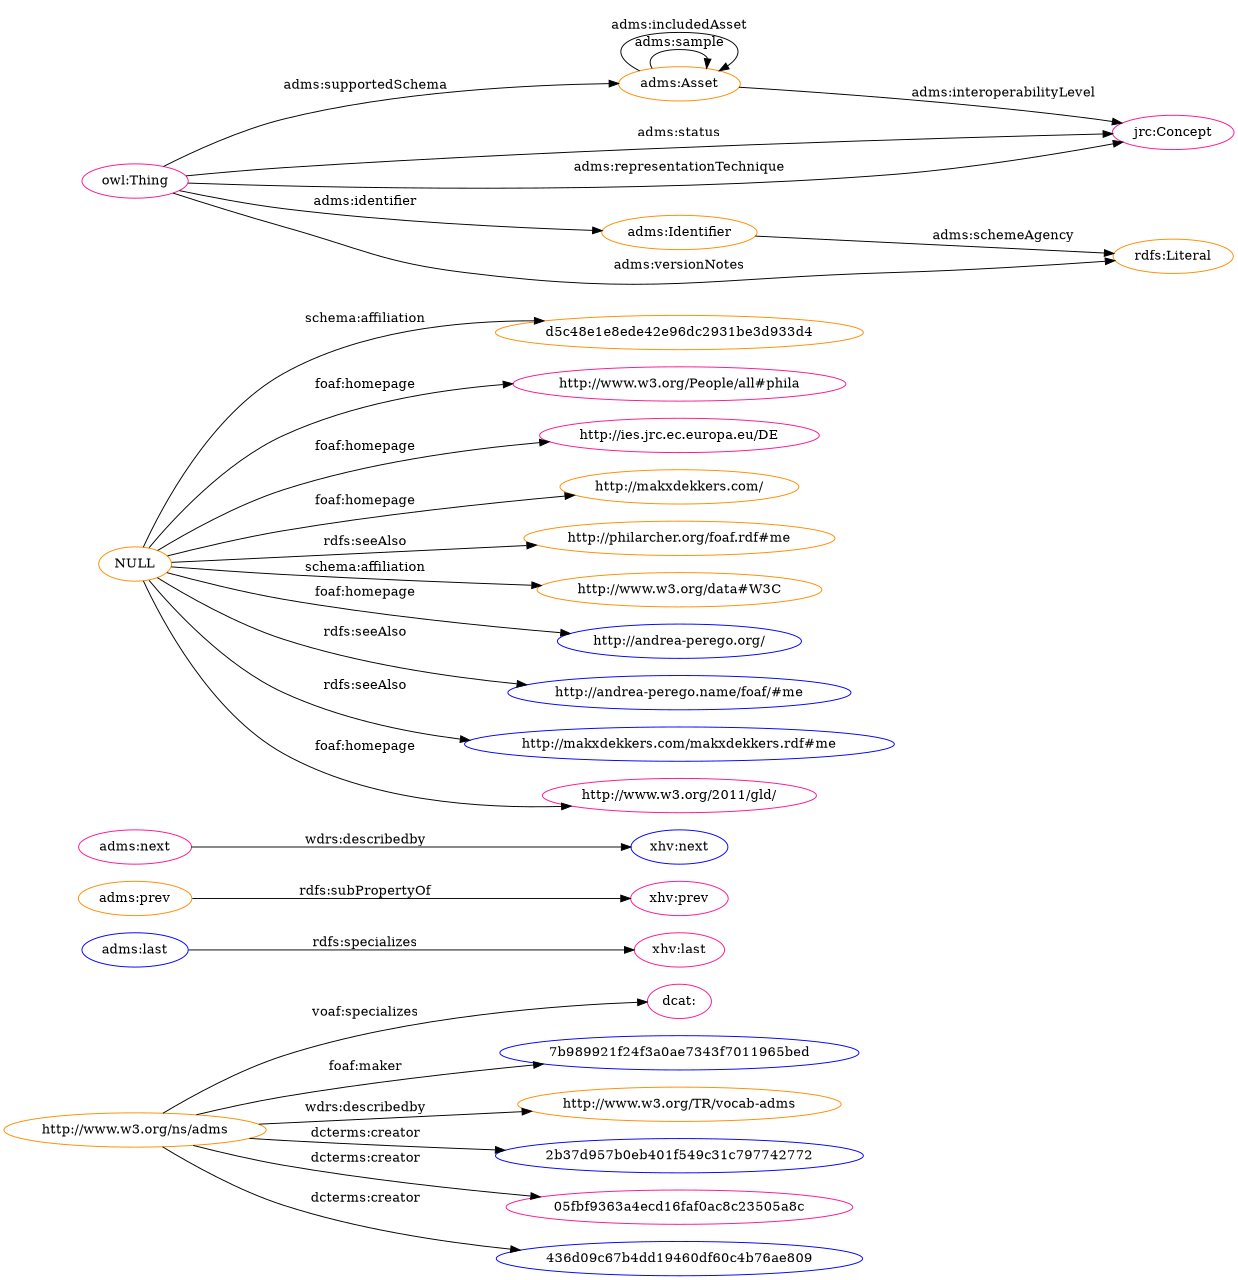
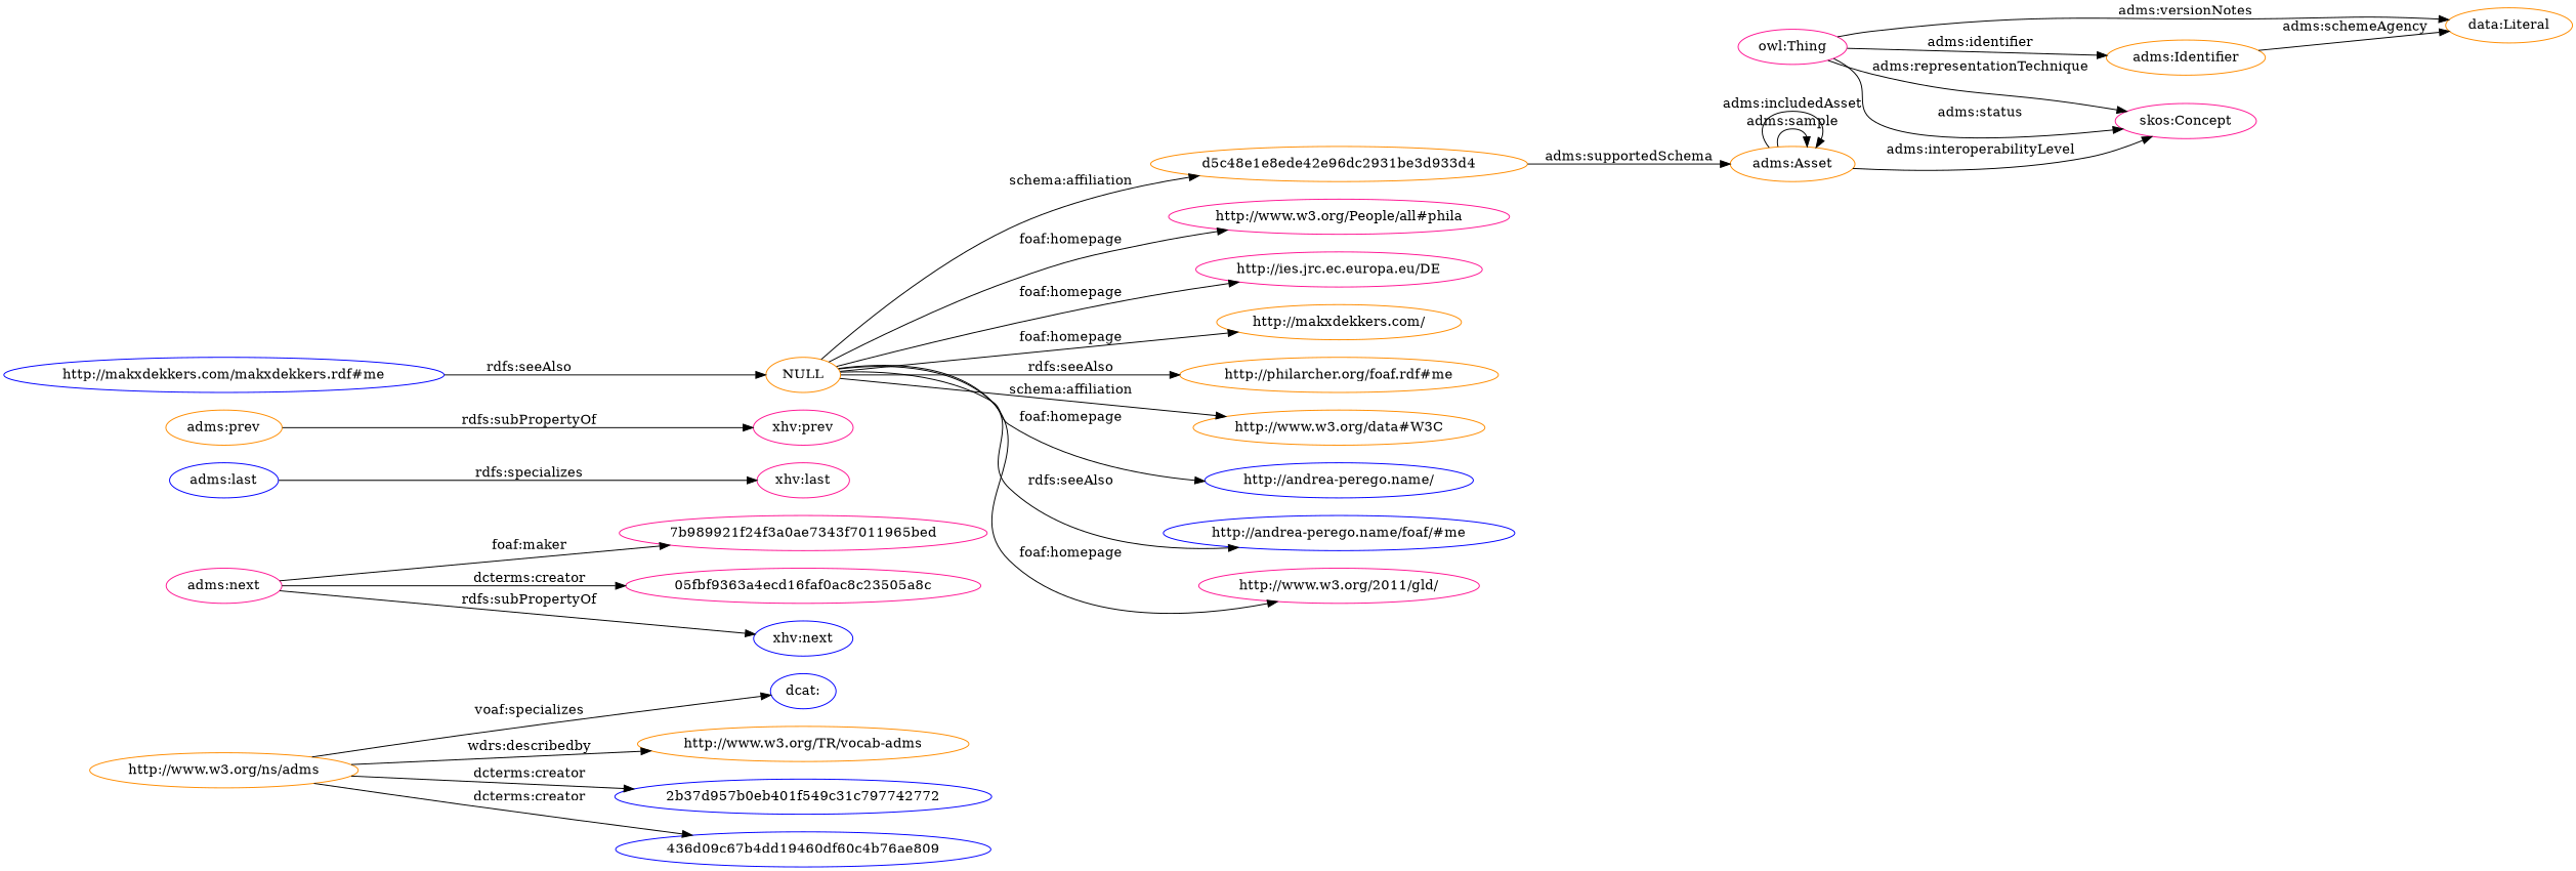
  digraph {
    rankdir=LR
    node [color=deeppink]
-   "dcat:"
+   "dcat:" [color=blue]
    "http://www.w3.org/ns/adms" [color=darkorange]
-   "7b989921f24f3a0ae7343f7011965bed" [color=blue]
+   "7b989921f24f3a0ae7343f7011965bed"
    "http://www.w3.org/TR/vocab-adms" [color=darkorange]
    "2b37d957b0eb401f549c31c797742772" [color=blue]
    "05fbf9363a4ecd16faf0ac8c23505a8c"
    "436d09c67b4dd19460df60c4b76ae809" [color=blue]
    "adms:last" [color=blue]
    "xhv:last"
    "xhv:prev"
    "adms:prev" [color=darkorange]
    "adms:next"
    "xhv:next" [color=blue]
    NULL [color=darkorange]
    d5c48e1e8ede42e96dc2931be3d933d4 [color=darkorange]
    "http://www.w3.org/People/all#phila"
    "http://ies.jrc.ec.europa.eu/DE"
    "http://makxdekkers.com/" [color=darkorange]
    "http://philarcher.org/foaf.rdf#me" [color=darkorange]
    "http://www.w3.org/data#W3C" [color=darkorange]
-   "http://andrea-perego.name/" [color=blue label="http://andrea-perego.org/"]
+   "http://andrea-perego.name/" [color=blue]
    "http://andrea-perego.name/foaf/#me" [color=blue]
    "http://makxdekkers.com/makxdekkers.rdf#me" [color=blue]
    "http://www.w3.org/2011/gld/"
    "owl:Thing"
    "adms:Asset" [color=darkorange]
-   "skos:Concept" [label="jrc:Concept"]
+   "skos:Concept"
    "adms:Identifier" [color=darkorange]
-   "rdfs:Literal" [color=darkorange]
+   "rdfs:Literal" [color=darkorange label="data:Literal"]
    "http://www.w3.org/ns/adms" -> "dcat:" [label="voaf:specializes"]
-   "http://www.w3.org/ns/adms" -> "7b989921f24f3a0ae7343f7011965bed" [label="foaf:maker"]
+   "adms:next" -> "7b989921f24f3a0ae7343f7011965bed" [label="foaf:maker"]
    "http://www.w3.org/ns/adms" -> "http://www.w3.org/TR/vocab-adms" [label="wdrs:describedby"]
    "http://www.w3.org/ns/adms" -> "2b37d957b0eb401f549c31c797742772" [label="dcterms:creator"]
-   "http://www.w3.org/ns/adms" -> "05fbf9363a4ecd16faf0ac8c23505a8c" [label="dcterms:creator"]
+   "adms:next" -> "05fbf9363a4ecd16faf0ac8c23505a8c" [label="dcterms:creator"]
    "http://www.w3.org/ns/adms" -> "436d09c67b4dd19460df60c4b76ae809" [label="dcterms:creator"]
    "adms:last" -> "xhv:last" [label="rdfs:specializes"]
    "adms:prev" -> "xhv:prev" [label="rdfs:subPropertyOf"]
-   "adms:next" -> "xhv:next" [label="wdrs:describedby"]
+   "adms:next" -> "xhv:next" [label="rdfs:subPropertyOf"]
    NULL -> d5c48e1e8ede42e96dc2931be3d933d4 [label="schema:affiliation"]
    NULL -> "http://www.w3.org/People/all#phila" [label="foaf:homepage"]
    NULL -> "http://ies.jrc.ec.europa.eu/DE" [label="foaf:homepage"]
    NULL -> "http://makxdekkers.com/" [label="foaf:homepage"]
    NULL -> "http://philarcher.org/foaf.rdf#me" [label="rdfs:seeAlso"]
    NULL -> "http://www.w3.org/data#W3C" [label="schema:affiliation"]
    NULL -> "http://andrea-perego.name/" [label="foaf:homepage"]
    NULL -> "http://andrea-perego.name/foaf/#me" [label="rdfs:seeAlso"]
-   NULL -> "http://makxdekkers.com/makxdekkers.rdf#me" [label="rdfs:seeAlso"]
+   "http://makxdekkers.com/makxdekkers.rdf#me" -> NULL [label="rdfs:seeAlso"]
    NULL -> "http://www.w3.org/2011/gld/" [label="foaf:homepage"]
-   "owl:Thing" -> "adms:Asset" [label="adms:supportedSchema"]
+   d5c48e1e8ede42e96dc2931be3d933d4 -> "adms:Asset" [label="adms:supportedSchema"]
    "owl:Thing" -> "skos:Concept" [label="adms:status"]
    "owl:Thing" -> "skos:Concept" [label="adms:representationTechnique"]
    "owl:Thing" -> "adms:Identifier" [label="adms:identifier"]
    "owl:Thing" -> "rdfs:Literal" [label="adms:versionNotes"]
    "adms:Asset" -> "adms:Asset" [label="adms:sample"]
    "adms:Asset" -> "adms:Asset" [label="adms:includedAsset"]
    "adms:Asset" -> "skos:Concept" [label="adms:interoperabilityLevel"]
    "adms:Identifier" -> "rdfs:Literal" [label="adms:schemeAgency"]
  }
